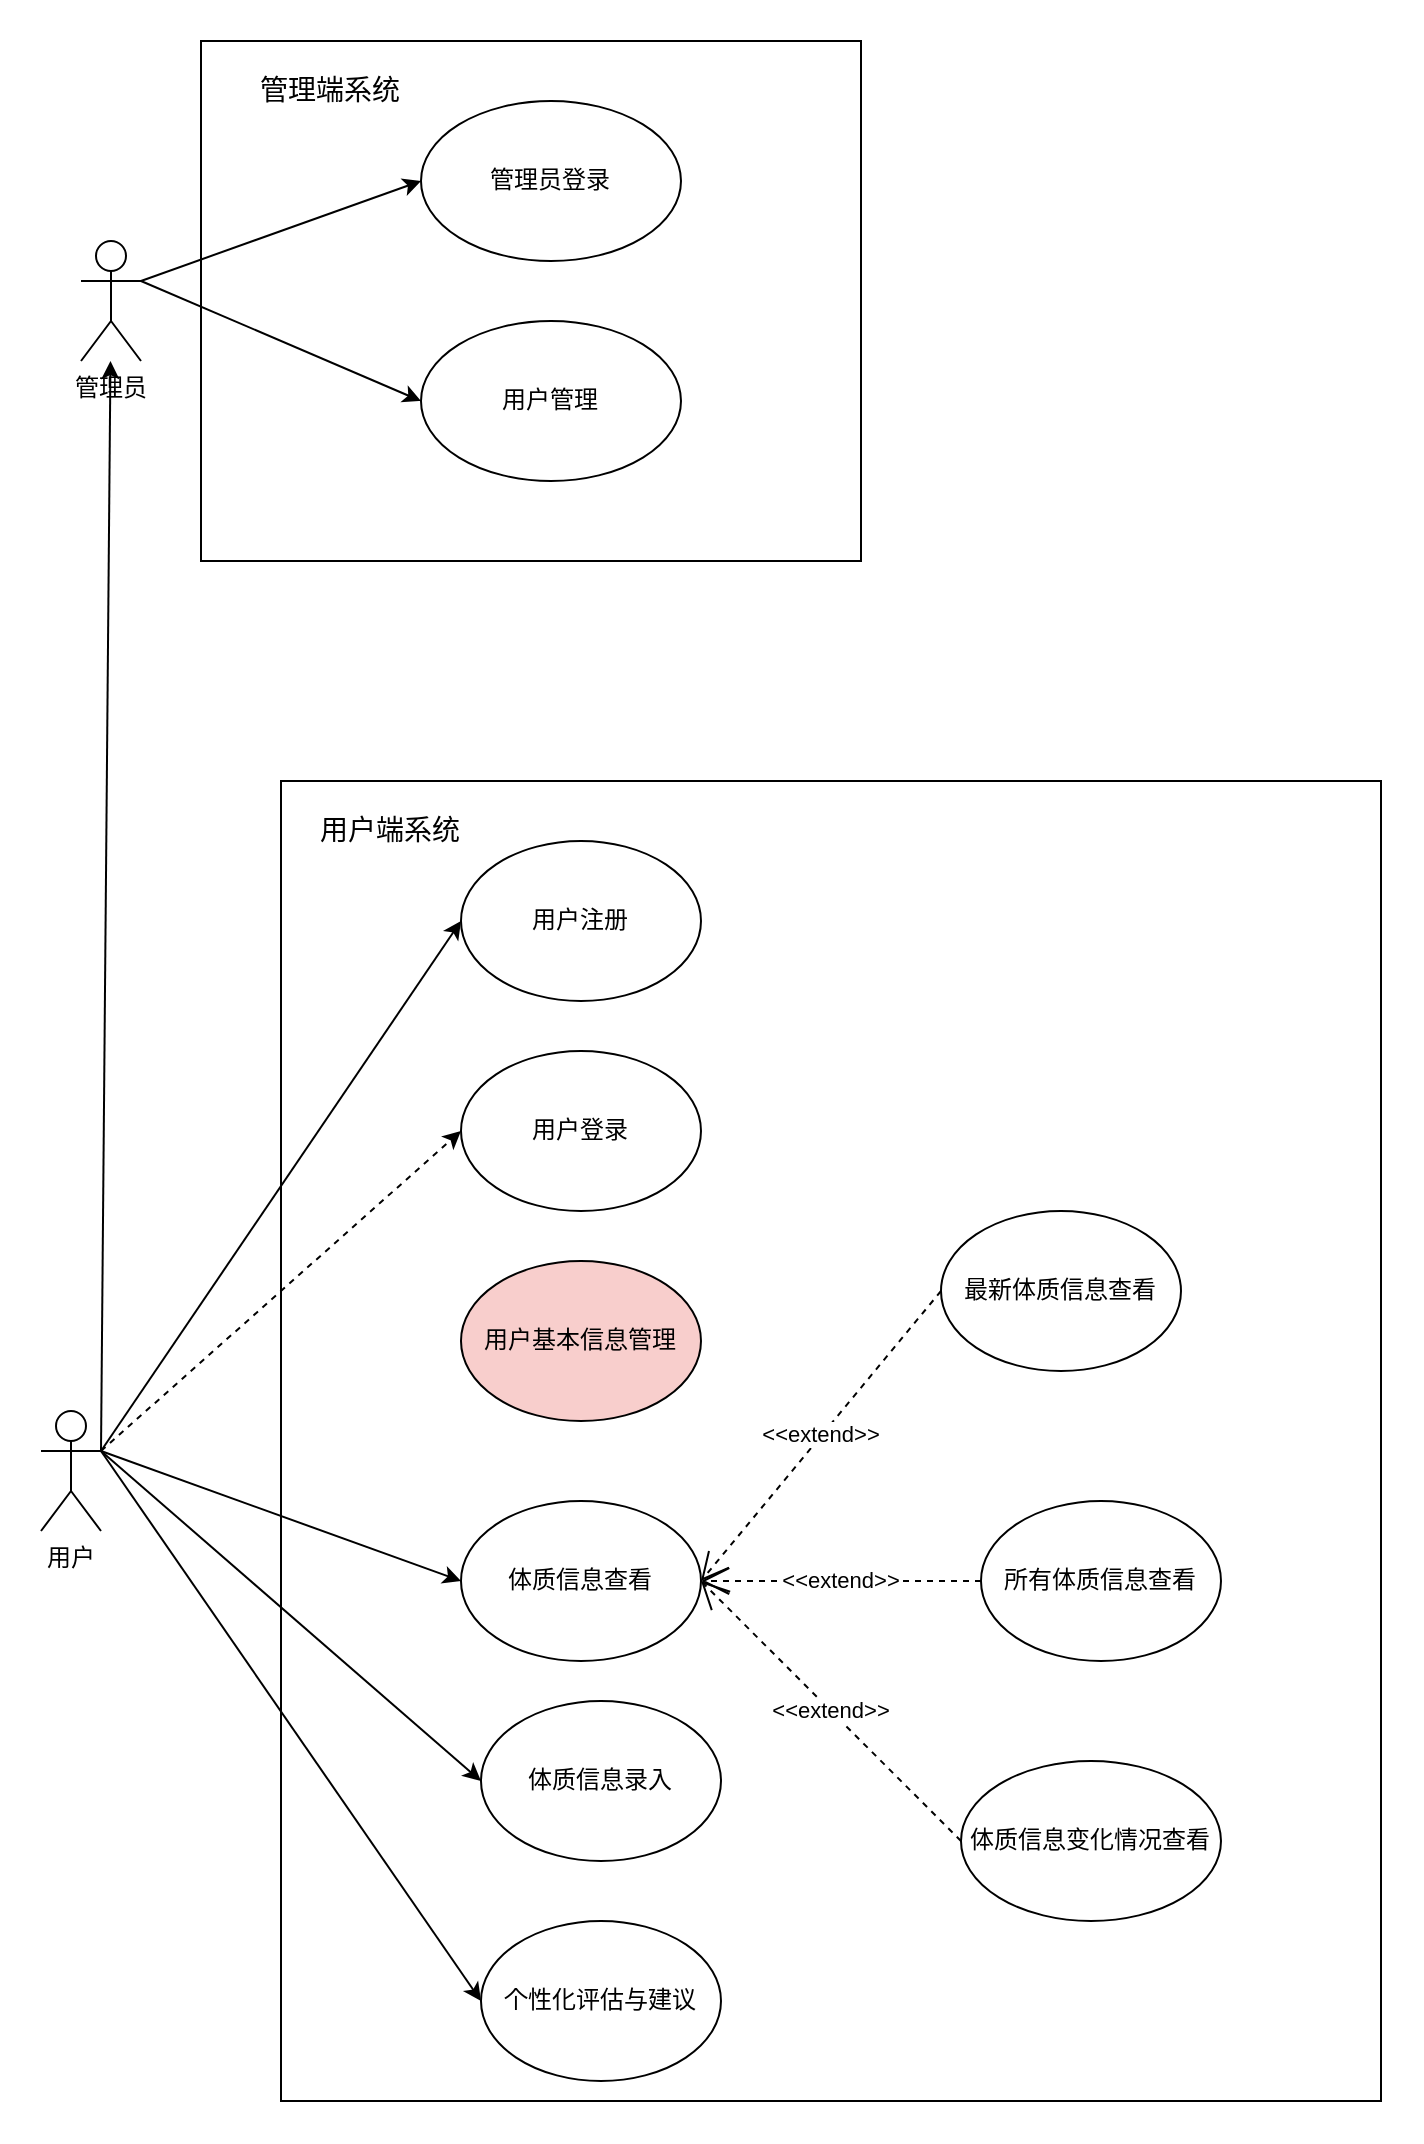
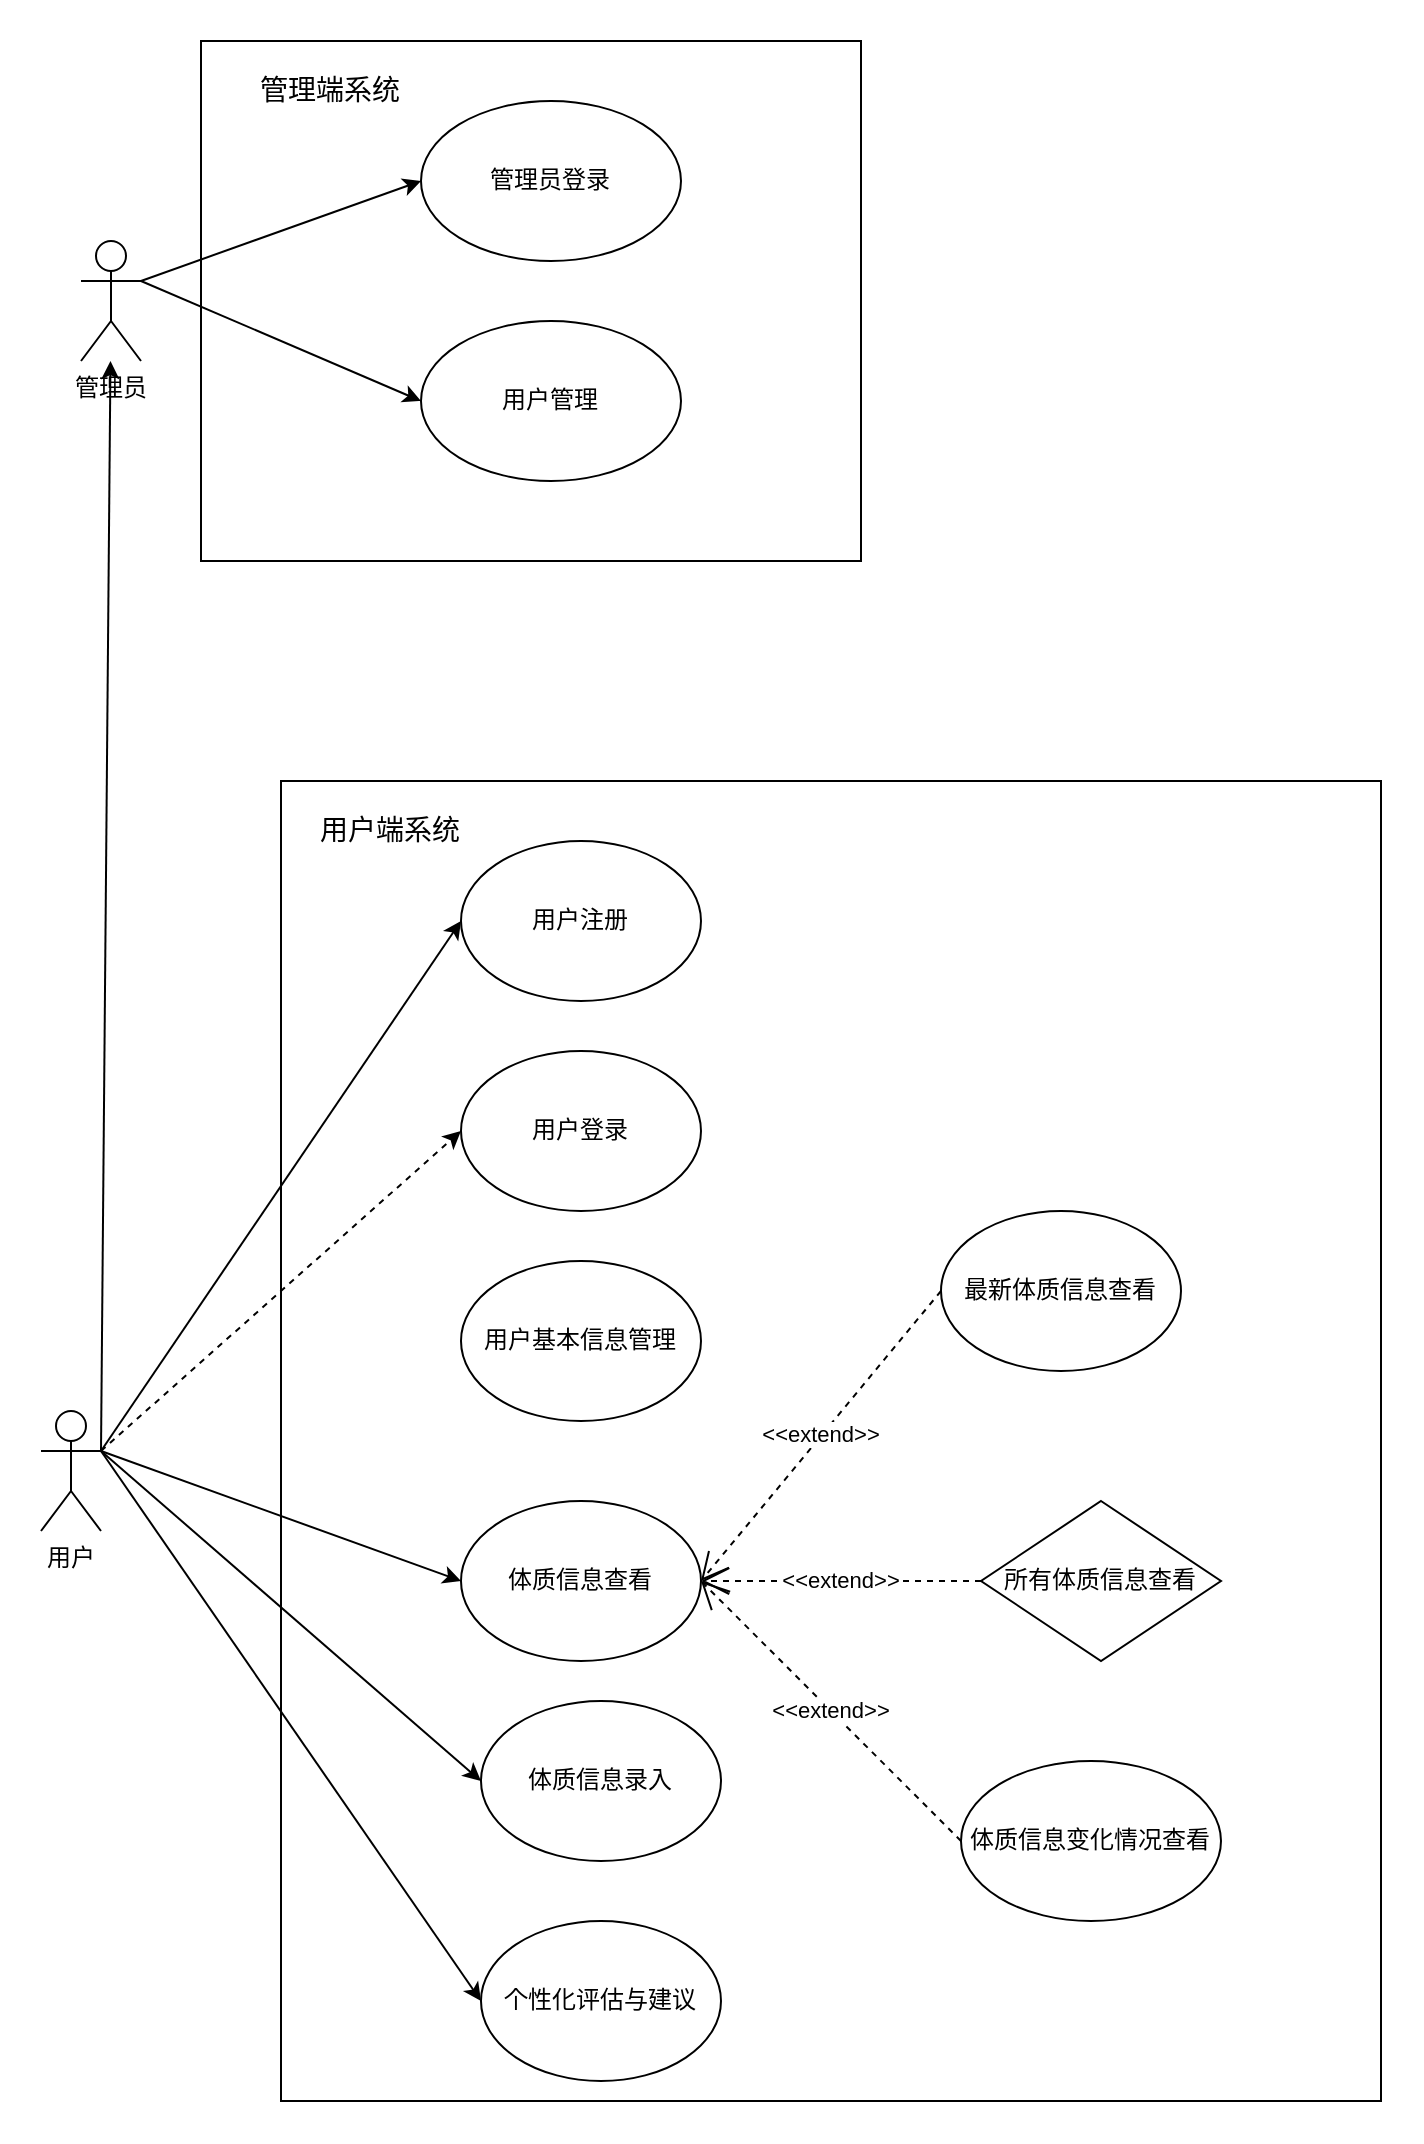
  <mxCell id="0" />
  <mxCell id="1" parent="0" />
  <mxCell id="2" value="" style="rounded=0;whiteSpace=wrap;html=1;" parent="1" vertex="1"><mxGeometry x="100" y="20" width="330" height="260" as="geometry" /></mxCell>
  <mxCell id="3" value="管理端系统" style="text;html=1;strokeColor=none;fillColor=none;align=center;verticalAlign=middle;whiteSpace=wrap;rounded=0;fontSize=14" parent="1" vertex="1"><mxGeometry x="120" y="30" width="90" height="30" as="geometry" /></mxCell>
  <mxCell id="4" value="管理员" style="shape=umlActor;verticalLabelPosition=bottom;verticalAlign=top;html=1;outlineConnect=0;" parent="1" vertex="1"><mxGeometry x="40" y="120" width="30" height="60" as="geometry" /></mxCell>
  <mxCell id="5" value="管理员登录" style="ellipse;whiteSpace=wrap;html=1;" parent="1" vertex="1"><mxGeometry x="210" y="50" width="130" height="80" as="geometry" /></mxCell>
  <mxCell id="6" value="用户管理" style="ellipse;whiteSpace=wrap;html=1;" parent="1" vertex="1"><mxGeometry x="210" y="160" width="130" height="80" as="geometry" /></mxCell>
  <mxCell id="7" value="" style="endArrow=classic;html=1;rounded=0;exitX=1;exitY=0.333;exitDx=0;exitDy=0;exitPerimeter=0;entryX=0;entryY=0.5;entryDx=0;entryDy=0;" parent="1" source="4" target="5" edge="1"><mxGeometry width="50" height="50" relative="1" as="geometry"><mxPoint x="290" y="250" as="sourcePoint" /><mxPoint x="340" y="200" as="targetPoint" /></mxGeometry></mxCell>
  <mxCell id="8" value="" style="endArrow=classic;html=1;rounded=0;entryX=0;entryY=0.5;entryDx=0;entryDy=0;" parent="1" target="6" edge="1"><mxGeometry width="50" height="50" relative="1" as="geometry"><mxPoint x="70" y="140" as="sourcePoint" /><mxPoint x="120" y="140" as="targetPoint" /></mxGeometry></mxCell>
  <mxCell id="9" value="" style="rounded=0;whiteSpace=wrap;html=1;" parent="1" vertex="1"><mxGeometry x="140" y="390" width="550" height="660" as="geometry" /></mxCell>
  <mxCell id="10" value="用户端系统" style="text;html=1;strokeColor=none;fillColor=none;align=center;verticalAlign=middle;whiteSpace=wrap;rounded=0;fontSize=14" parent="1" vertex="1"><mxGeometry x="150" y="400" width="90" height="30" as="geometry" /></mxCell>
  <mxCell id="11" value="用户注册" style="ellipse;whiteSpace=wrap;html=1;" parent="1" vertex="1"><mxGeometry x="230" y="420" width="120" height="80" as="geometry" /></mxCell>
  <mxCell id="12" value="用户登录" style="ellipse;whiteSpace=wrap;html=1;" parent="1" vertex="1"><mxGeometry x="230" y="525" width="120" height="80" as="geometry" /></mxCell>
- <mxCell id="13" value="用户基本信息管理" style="ellipse;whiteSpace=wrap;html=1;fillColor=#f8cecc;" parent="1" vertex="1"><mxGeometry x="230" y="630" width="120" height="80" as="geometry" /></mxCell>
+ <mxCell id="13" value="用户基本信息管理" style="ellipse;whiteSpace=wrap;html=1;" parent="1" vertex="1"><mxGeometry x="230" y="630" width="120" height="80" as="geometry" /></mxCell>
  <mxCell id="14" value="体质信息录入" style="ellipse;whiteSpace=wrap;html=1;" parent="1" vertex="1"><mxGeometry x="240" y="850" width="120" height="80" as="geometry" /></mxCell>
  <mxCell id="15" value="体质信息查看" style="ellipse;whiteSpace=wrap;html=1;" parent="1" vertex="1"><mxGeometry x="230" y="750" width="120" height="80" as="geometry" /></mxCell>
  <mxCell id="16" value="最新体质信息查看" style="ellipse;whiteSpace=wrap;html=1;" parent="1" vertex="1"><mxGeometry x="470" y="605" width="120" height="80" as="geometry" /></mxCell>
- <mxCell id="17" value="所有体质信息查看" style="ellipse;whiteSpace=wrap;html=1;" parent="1" vertex="1"><mxGeometry x="490" y="750" width="120" height="80" as="geometry" /></mxCell>
+ <mxCell id="17" value="所有体质信息查看" style="rhombus;whiteSpace=wrap;html=1;" parent="1" vertex="1"><mxGeometry x="490" y="750" width="120" height="80" as="geometry" /></mxCell>
  <mxCell id="18" value="体质信息变化情况查看" style="ellipse;whiteSpace=wrap;html=1;" parent="1" vertex="1"><mxGeometry x="480" y="880" width="130" height="80" as="geometry" /></mxCell>
  <mxCell id="19" value="用户" style="shape=umlActor;verticalLabelPosition=bottom;verticalAlign=top;html=1;outlineConnect=0;" parent="1" vertex="1"><mxGeometry x="20" y="705" width="30" height="60" as="geometry" /></mxCell>
  <mxCell id="20" value="&amp;lt;&amp;lt;extend&amp;gt;&amp;gt;" style="endArrow=open;endSize=12;dashed=1;html=1;rounded=0;entryX=1;entryY=0.5;entryDx=0;entryDy=0;exitX=0;exitY=0.5;exitDx=0;exitDy=0;" parent="1" source="16" target="15" edge="1"><mxGeometry width="160" relative="1" as="geometry"><mxPoint x="530" y="740" as="sourcePoint" /><mxPoint x="690" y="740" as="targetPoint" /></mxGeometry></mxCell>
  <mxCell id="21" value="&amp;lt;&amp;lt;extend&amp;gt;&amp;gt;" style="endArrow=open;endSize=12;dashed=1;html=1;rounded=0;entryX=1;entryY=0.5;entryDx=0;entryDy=0;exitX=0;exitY=0.5;exitDx=0;exitDy=0;" parent="1" source="17" target="15" edge="1"><mxGeometry width="160" relative="1" as="geometry"><mxPoint x="530" y="850" as="sourcePoint" /><mxPoint x="400" y="930" as="targetPoint" /></mxGeometry></mxCell>
  <mxCell id="22" value="&amp;lt;&amp;lt;extend&amp;gt;&amp;gt;" style="endArrow=open;endSize=12;dashed=1;html=1;rounded=0;exitX=0;exitY=0.5;exitDx=0;exitDy=0;entryX=1;entryY=0.5;entryDx=0;entryDy=0;" parent="1" source="18" target="15" edge="1"><mxGeometry width="160" relative="1" as="geometry"><mxPoint x="530" y="940" as="sourcePoint" /><mxPoint x="390" y="920" as="targetPoint" /></mxGeometry></mxCell>
  <mxCell id="23" value="" style="endArrow=classic;html=1;rounded=0;exitX=1;exitY=0.333;exitDx=0;exitDy=0;exitPerimeter=0;entryX=0;entryY=0.5;entryDx=0;entryDy=0;" parent="1" source="19" target="11" edge="1"><mxGeometry width="50" height="50" relative="1" as="geometry"><mxPoint x="550" y="690" as="sourcePoint" /><mxPoint x="600" y="640" as="targetPoint" /></mxGeometry></mxCell>
  <mxCell id="24" value="" style="endArrow=classic;html=1;rounded=0;entryX=0;entryY=0.5;entryDx=0;entryDy=0;exitX=1;exitY=0.333;exitDx=0;exitDy=0;exitPerimeter=0;dashed=1;" parent="1" source="19" target="12" edge="1"><mxGeometry width="50" height="50" relative="1" as="geometry"><mxPoint x="550" y="690" as="sourcePoint" /><mxPoint x="600" y="640" as="targetPoint" /></mxGeometry></mxCell>
  <mxCell id="25" value="" style="endArrow=classic;html=1;rounded=0;entryX=0;entryY=0.5;entryDx=0;entryDy=0;exitX=1;exitY=0.333;exitDx=0;exitDy=0;exitPerimeter=0;" parent="1" source="19" target="14" edge="1"><mxGeometry width="50" height="50" relative="1" as="geometry"><mxPoint x="340" y="730" as="sourcePoint" /><mxPoint x="390" y="680" as="targetPoint" /></mxGeometry></mxCell>
  <mxCell id="26" value="" style="endArrow=classic;html=1;rounded=0;exitX=1;exitY=0.333;exitDx=0;exitDy=0;exitPerimeter=0;" parent="1" source="19" target="4" edge="1"><mxGeometry width="50" height="50" relative="1" as="geometry"><mxPoint x="340" y="730" as="sourcePoint" /><mxPoint x="290" y="690" as="targetPoint" /></mxGeometry></mxCell>
  <mxCell id="27" value="" style="endArrow=classic;html=1;rounded=0;entryX=0;entryY=0.5;entryDx=0;entryDy=0;exitX=1;exitY=0.333;exitDx=0;exitDy=0;exitPerimeter=0;" parent="1" source="19" target="15" edge="1"><mxGeometry width="50" height="50" relative="1" as="geometry"><mxPoint x="50" y="720" as="sourcePoint" /><mxPoint x="390" y="870" as="targetPoint" /></mxGeometry></mxCell>
  <mxCell id="28" value="个性化评估与建议" style="ellipse;whiteSpace=wrap;html=1;" vertex="1" parent="1"><mxGeometry x="240" y="960" width="120" height="80" as="geometry" /></mxCell>
  <mxCell id="29" value="" style="endArrow=classic;html=1;rounded=0;exitX=1;exitY=0.333;exitDx=0;exitDy=0;exitPerimeter=0;entryX=0;entryY=0.5;entryDx=0;entryDy=0;" edge="1" parent="1" source="19" target="28"><mxGeometry width="50" height="50" relative="1" as="geometry"><mxPoint x="50" y="730" as="sourcePoint" /><mxPoint x="90" y="880" as="targetPoint" /></mxGeometry></mxCell>
